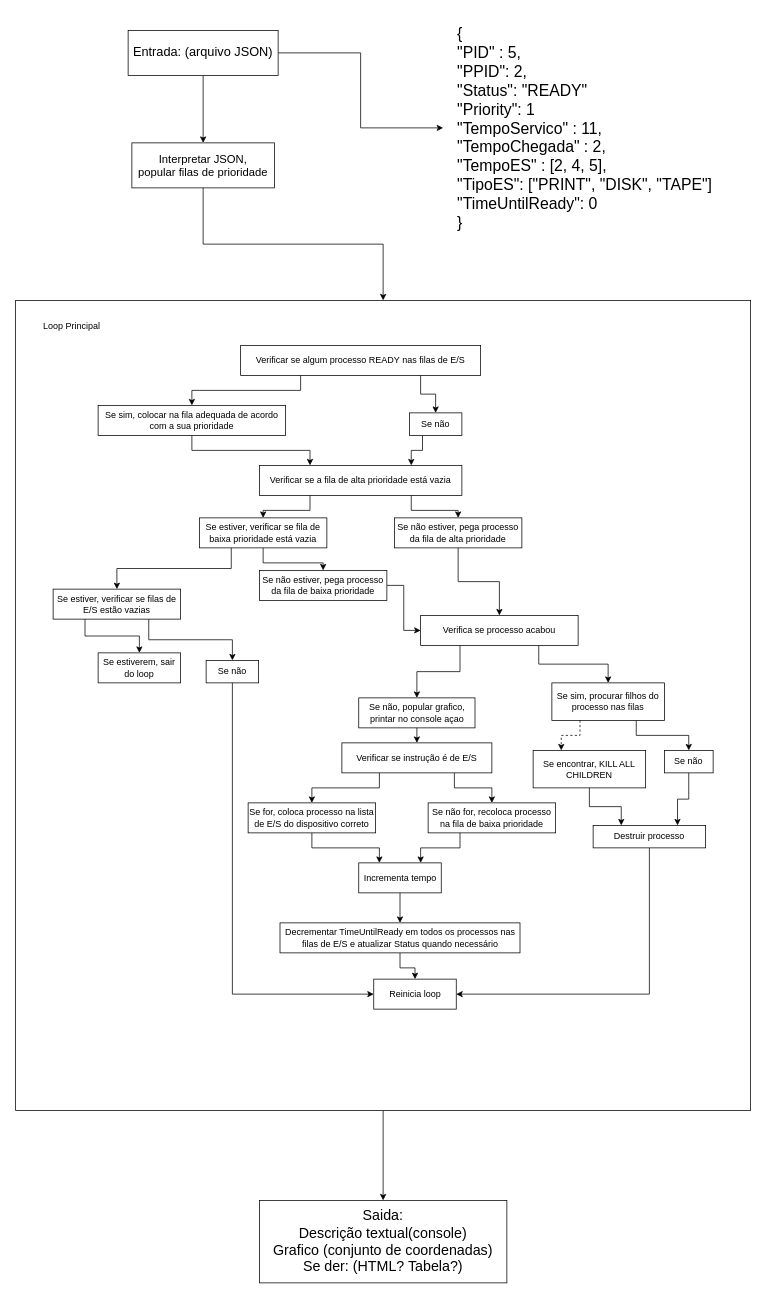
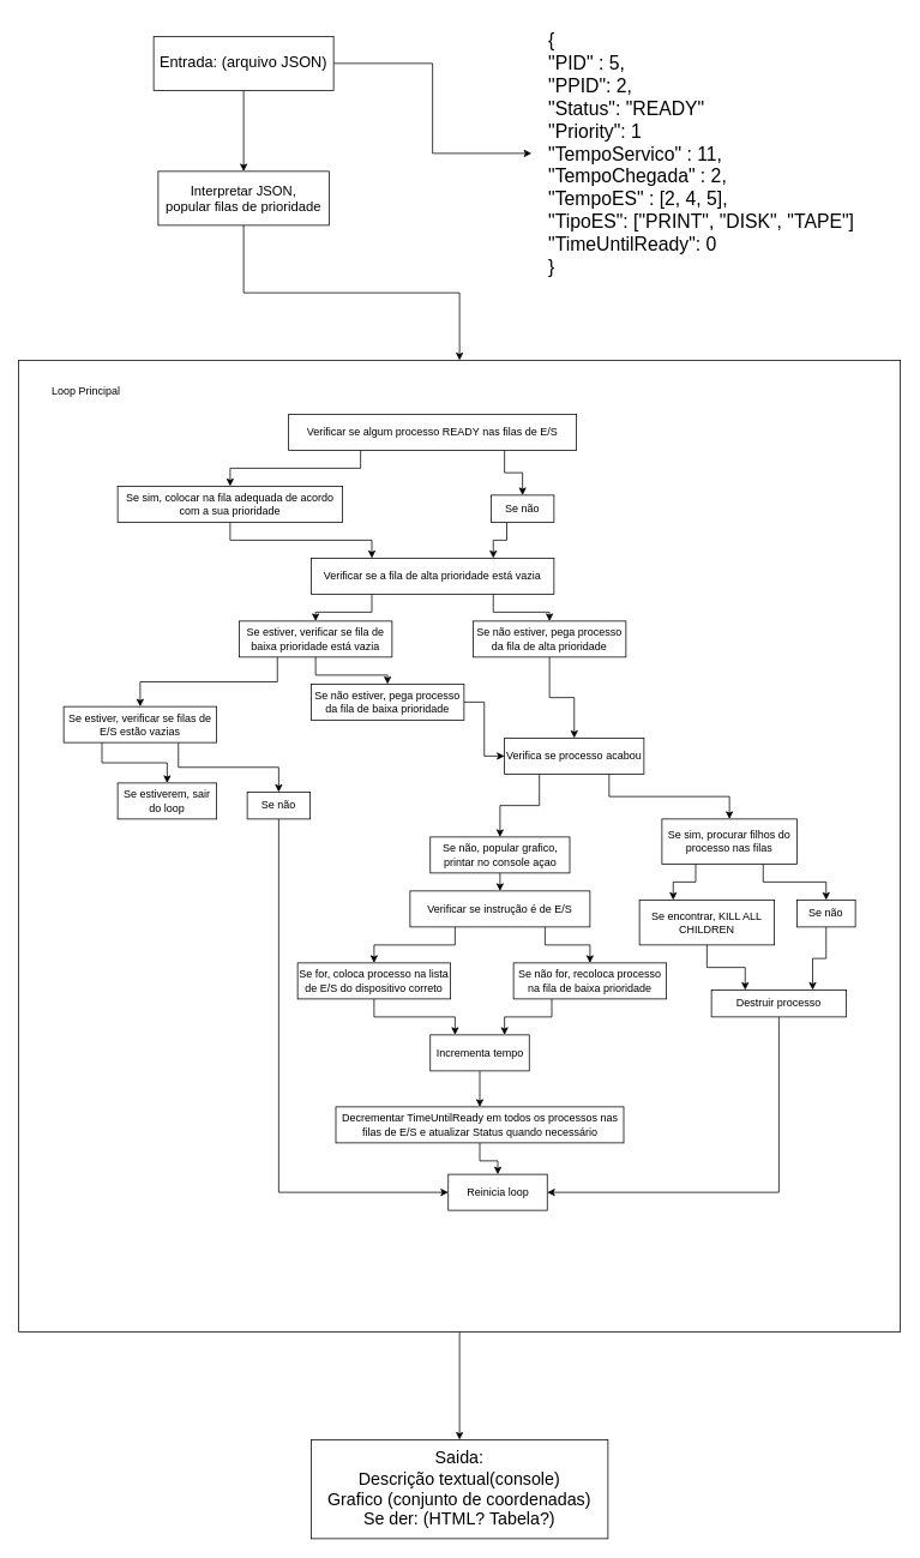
  <mxCell id="0" />
  <mxCell id="1" parent="0" />
  <mxCell id="2" style="edgeStyle=orthogonalEdgeStyle;rounded=0;orthogonalLoop=1;jettySize=auto;html=1;exitX=0.5;exitY=1;exitDx=0;exitDy=0;entryX=0.5;entryY=0;entryDx=0;entryDy=0;" parent="1" source="4" target="8" edge="1"><mxGeometry relative="1" as="geometry" /></mxCell>
  <mxCell id="3" style="edgeStyle=orthogonalEdgeStyle;rounded=0;orthogonalLoop=1;jettySize=auto;html=1;exitX=1;exitY=0.5;exitDx=0;exitDy=0;" parent="1" source="4" target="5" edge="1"><mxGeometry relative="1" as="geometry" /></mxCell>
  <mxCell id="4" value="&lt;font style=&quot;font-size: 17px;&quot;&gt;Entrada: (arquivo JSON)&lt;/font&gt;" style="rounded=0;whiteSpace=wrap;html=1;" parent="1" vertex="1"><mxGeometry x="170" y="40" width="200" height="60" as="geometry" /></mxCell>
  <mxCell id="5" value="&lt;div style=&quot;text-align: left;&quot;&gt;&lt;span style=&quot;font-size: 21px; background-color: initial;&quot;&gt;{&lt;/span&gt;&lt;/div&gt;&lt;div style=&quot;text-align: left;&quot;&gt;&lt;span style=&quot;font-size: 21px; background-color: initial;&quot;&gt;&quot;PID&quot; : 5,&lt;/span&gt;&lt;/div&gt;&lt;div style=&quot;text-align: left;&quot;&gt;&lt;span style=&quot;font-size: 21px;&quot;&gt;&quot;PPID&quot;: 2,&lt;/span&gt;&lt;/div&gt;&lt;div style=&quot;text-align: left;&quot;&gt;&lt;span style=&quot;font-size: 21px;&quot;&gt;&quot;Status&quot;: &quot;READY&quot;&lt;/span&gt;&lt;/div&gt;&lt;div style=&quot;text-align: left;&quot;&gt;&lt;span style=&quot;font-size: 21px;&quot;&gt;&quot;Priority&quot;: 1&lt;/span&gt;&lt;/div&gt;&lt;font style=&quot;font-size: 21px;&quot;&gt;&lt;div style=&quot;text-align: left;&quot;&gt;&lt;span style=&quot;background-color: initial;&quot;&gt;&quot;TempoServico&quot; : 11,&lt;/span&gt;&lt;/div&gt;&lt;div style=&quot;text-align: left;&quot;&gt;&lt;span style=&quot;background-color: initial;&quot;&gt;&quot;TempoChegada&quot; : 2,&lt;/span&gt;&lt;/div&gt;&lt;div style=&quot;text-align: left;&quot;&gt;&lt;span style=&quot;background-color: initial;&quot;&gt;&quot;TempoES&quot; : [2, 4, 5],&lt;/span&gt;&lt;/div&gt;&lt;div style=&quot;text-align: left;&quot;&gt;&quot;TipoES&quot;: [&quot;PRINT&quot;, &quot;DISK&quot;, &quot;TAPE&quot;]&lt;/div&gt;&lt;div style=&quot;text-align: left;&quot;&gt;&lt;span style=&quot;background-color: initial;&quot;&gt;&quot;TimeUntilReady&quot;: 0&lt;/span&gt;&lt;/div&gt;&lt;div style=&quot;text-align: left;&quot;&gt;&lt;span style=&quot;background-color: initial;&quot;&gt;}&lt;/span&gt;&lt;/div&gt;&lt;/font&gt;" style="text;html=1;strokeColor=none;fillColor=none;align=center;verticalAlign=middle;whiteSpace=wrap;rounded=0;" parent="1" vertex="1"><mxGeometry x="590" y="20" width="377.5" height="300" as="geometry" /></mxCell>
  <mxCell id="6" value="&lt;font style=&quot;font-size: 19px;&quot;&gt;Saida:&lt;br&gt;Descrição textual(console)&lt;br&gt;Grafico (conjunto de coordenadas)&lt;br&gt;Se der: (HTML? Tabela?)&lt;br&gt;&lt;/font&gt;" style="rounded=0;whiteSpace=wrap;html=1;" parent="1" vertex="1"><mxGeometry x="345" y="1600" width="330" height="110" as="geometry" /></mxCell>
  <mxCell id="7" style="edgeStyle=orthogonalEdgeStyle;rounded=0;orthogonalLoop=1;jettySize=auto;html=1;exitX=0.5;exitY=1;exitDx=0;exitDy=0;entryX=0.5;entryY=0;entryDx=0;entryDy=0;" parent="1" source="8" target="10" edge="1"><mxGeometry relative="1" as="geometry" /></mxCell>
  <mxCell id="8" value="&lt;font style=&quot;font-size: 15px;&quot;&gt;Interpretar JSON,&lt;br&gt;popular filas de prioridade&lt;/font&gt;" style="rounded=0;whiteSpace=wrap;html=1;" parent="1" vertex="1"><mxGeometry x="175" y="190" width="190" height="60" as="geometry" /></mxCell>
  <mxCell id="9" style="edgeStyle=orthogonalEdgeStyle;rounded=0;orthogonalLoop=1;jettySize=auto;html=1;exitX=0.5;exitY=1;exitDx=0;exitDy=0;entryX=0.5;entryY=0;entryDx=0;entryDy=0;" parent="1" source="10" target="6" edge="1"><mxGeometry relative="1" as="geometry" /></mxCell>
  <mxCell id="10" value="" style="rounded=0;whiteSpace=wrap;html=1;" parent="1" vertex="1"><mxGeometry x="20" y="400" width="980" height="1080" as="geometry" /></mxCell>
  <mxCell id="11" value="Loop Principal" style="text;html=1;strokeColor=none;fillColor=none;align=center;verticalAlign=middle;whiteSpace=wrap;rounded=0;" parent="1" vertex="1"><mxGeometry x="50" y="420" width="90" height="30" as="geometry" /></mxCell>
  <mxCell id="12" style="edgeStyle=orthogonalEdgeStyle;rounded=0;orthogonalLoop=1;jettySize=auto;html=1;exitX=0.75;exitY=1;exitDx=0;exitDy=0;entryX=0.5;entryY=0;entryDx=0;entryDy=0;" parent="1" source="14" target="19" edge="1"><mxGeometry relative="1" as="geometry" /></mxCell>
  <mxCell id="13" style="edgeStyle=orthogonalEdgeStyle;rounded=0;orthogonalLoop=1;jettySize=auto;html=1;exitX=0.25;exitY=1;exitDx=0;exitDy=0;" parent="1" source="14" target="17" edge="1"><mxGeometry relative="1" as="geometry" /></mxCell>
  <mxCell id="14" value="Verificar se a fila de alta prioridade está vazia" style="rounded=0;whiteSpace=wrap;html=1;" parent="1" vertex="1"><mxGeometry x="345" y="620" width="270" height="40" as="geometry" /></mxCell>
  <mxCell id="15" style="edgeStyle=orthogonalEdgeStyle;rounded=0;orthogonalLoop=1;jettySize=auto;html=1;exitX=0.5;exitY=1;exitDx=0;exitDy=0;entryX=0.5;entryY=0;entryDx=0;entryDy=0;" parent="1" source="17" target="44" edge="1"><mxGeometry relative="1" as="geometry" /></mxCell>
  <mxCell id="16" style="edgeStyle=orthogonalEdgeStyle;rounded=0;orthogonalLoop=1;jettySize=auto;html=1;exitX=0.25;exitY=1;exitDx=0;exitDy=0;entryX=0.5;entryY=0;entryDx=0;entryDy=0;" parent="1" source="17" target="38" edge="1"><mxGeometry relative="1" as="geometry" /></mxCell>
  <mxCell id="17" value="Se estiver, verificar se fila de baixa prioridade está vazia" style="rounded=0;whiteSpace=wrap;html=1;" parent="1" vertex="1"><mxGeometry x="265" y="690" width="170" height="40" as="geometry" /></mxCell>
  <mxCell id="18" style="edgeStyle=orthogonalEdgeStyle;rounded=0;orthogonalLoop=1;jettySize=auto;html=1;exitX=0.5;exitY=1;exitDx=0;exitDy=0;entryX=0.5;entryY=0;entryDx=0;entryDy=0;" parent="1" source="19" target="47" edge="1"><mxGeometry relative="1" as="geometry" /></mxCell>
  <mxCell id="19" value="Se não estiver, pega processo da fila de alta prioridade" style="rounded=0;whiteSpace=wrap;html=1;" parent="1" vertex="1"><mxGeometry x="525" y="690" width="170" height="40" as="geometry" /></mxCell>
  <mxCell id="20" style="edgeStyle=orthogonalEdgeStyle;rounded=0;orthogonalLoop=1;jettySize=auto;html=1;exitX=0.25;exitY=1;exitDx=0;exitDy=0;entryX=0.5;entryY=0;entryDx=0;entryDy=0;" parent="1" source="22" target="24" edge="1"><mxGeometry relative="1" as="geometry" /></mxCell>
  <mxCell id="21" style="edgeStyle=orthogonalEdgeStyle;rounded=0;orthogonalLoop=1;jettySize=auto;html=1;exitX=0.75;exitY=1;exitDx=0;exitDy=0;" parent="1" source="22" target="26" edge="1"><mxGeometry relative="1" as="geometry" /></mxCell>
  <mxCell id="22" value="Verificar se instrução é de E/S" style="rounded=0;whiteSpace=wrap;html=1;" parent="1" vertex="1"><mxGeometry x="455" y="990" width="200" height="40" as="geometry" /></mxCell>
  <mxCell id="23" style="edgeStyle=orthogonalEdgeStyle;rounded=0;orthogonalLoop=1;jettySize=auto;html=1;exitX=0.5;exitY=1;exitDx=0;exitDy=0;entryX=0.25;entryY=0;entryDx=0;entryDy=0;" parent="1" source="24" target="58" edge="1"><mxGeometry relative="1" as="geometry" /></mxCell>
  <mxCell id="24" value="Se for, coloca processo na lista de E/S do dispositivo correto" style="rounded=0;whiteSpace=wrap;html=1;" parent="1" vertex="1"><mxGeometry x="330" y="1070" width="170" height="40" as="geometry" /></mxCell>
  <mxCell id="25" style="edgeStyle=orthogonalEdgeStyle;rounded=0;orthogonalLoop=1;jettySize=auto;html=1;exitX=0.25;exitY=1;exitDx=0;exitDy=0;entryX=0.75;entryY=0;entryDx=0;entryDy=0;" parent="1" source="26" target="58" edge="1"><mxGeometry relative="1" as="geometry" /></mxCell>
  <mxCell id="26" value="Se não for, recoloca processo na fila de baixa prioridade" style="rounded=0;whiteSpace=wrap;html=1;" parent="1" vertex="1"><mxGeometry x="570" y="1070" width="170" height="40" as="geometry" /></mxCell>
  <mxCell id="27" style="edgeStyle=orthogonalEdgeStyle;rounded=0;orthogonalLoop=1;jettySize=auto;html=1;exitX=0.25;exitY=1;exitDx=0;exitDy=0;entryX=0.5;entryY=0;entryDx=0;entryDy=0;" parent="1" source="29" target="31" edge="1"><mxGeometry relative="1" as="geometry" /></mxCell>
  <mxCell id="28" style="edgeStyle=orthogonalEdgeStyle;rounded=0;orthogonalLoop=1;jettySize=auto;html=1;exitX=0.75;exitY=1;exitDx=0;exitDy=0;entryX=0.5;entryY=0;entryDx=0;entryDy=0;" parent="1" source="29" target="33" edge="1"><mxGeometry relative="1" as="geometry" /></mxCell>
  <mxCell id="29" value="Verificar se algum processo READY nas filas de E/S" style="rounded=0;whiteSpace=wrap;html=1;" parent="1" vertex="1"><mxGeometry x="320" y="460" width="320" height="40" as="geometry" /></mxCell>
  <mxCell id="30" style="edgeStyle=orthogonalEdgeStyle;rounded=0;orthogonalLoop=1;jettySize=auto;html=1;exitX=0.5;exitY=1;exitDx=0;exitDy=0;entryX=0.25;entryY=0;entryDx=0;entryDy=0;" parent="1" source="31" target="14" edge="1"><mxGeometry relative="1" as="geometry" /></mxCell>
  <mxCell id="31" value="Se sim, colocar na fila adequada de acordo com a sua prioridade" style="rounded=0;whiteSpace=wrap;html=1;" parent="1" vertex="1"><mxGeometry x="130" y="540" width="250" height="40" as="geometry" /></mxCell>
  <mxCell id="32" style="edgeStyle=orthogonalEdgeStyle;rounded=0;orthogonalLoop=1;jettySize=auto;html=1;exitX=0.25;exitY=1;exitDx=0;exitDy=0;entryX=0.75;entryY=0;entryDx=0;entryDy=0;" parent="1" source="33" target="14" edge="1"><mxGeometry relative="1" as="geometry" /></mxCell>
  <mxCell id="33" value="Se não" style="rounded=0;whiteSpace=wrap;html=1;" parent="1" vertex="1"><mxGeometry x="545" y="550" width="70" height="30" as="geometry" /></mxCell>
  <mxCell id="34" style="edgeStyle=orthogonalEdgeStyle;rounded=0;orthogonalLoop=1;jettySize=auto;html=1;exitX=0.5;exitY=1;exitDx=0;exitDy=0;entryX=0.5;entryY=0;entryDx=0;entryDy=0;" parent="1" source="35" target="22" edge="1"><mxGeometry relative="1" as="geometry" /></mxCell>
  <mxCell id="35" value="Se não, popular grafico, printar no console açao" style="rounded=0;whiteSpace=wrap;html=1;" parent="1" vertex="1"><mxGeometry x="477.5" y="930" width="155" height="40" as="geometry" /></mxCell>
  <mxCell id="36" style="edgeStyle=orthogonalEdgeStyle;rounded=0;orthogonalLoop=1;jettySize=auto;html=1;exitX=0.25;exitY=1;exitDx=0;exitDy=0;" parent="1" source="38" target="39" edge="1"><mxGeometry relative="1" as="geometry" /></mxCell>
  <mxCell id="37" style="edgeStyle=orthogonalEdgeStyle;rounded=0;orthogonalLoop=1;jettySize=auto;html=1;exitX=0.75;exitY=1;exitDx=0;exitDy=0;entryX=0.5;entryY=0;entryDx=0;entryDy=0;" parent="1" source="38" target="41" edge="1"><mxGeometry relative="1" as="geometry" /></mxCell>
  <mxCell id="38" value="Se estiver, verificar se filas de E/S estão vazias" style="rounded=0;whiteSpace=wrap;html=1;" parent="1" vertex="1"><mxGeometry x="70" y="785" width="170" height="40" as="geometry" /></mxCell>
  <mxCell id="39" value="Se estiverem, sair do loop" style="rounded=0;whiteSpace=wrap;html=1;" parent="1" vertex="1"><mxGeometry x="130" y="870" width="110" height="40" as="geometry" /></mxCell>
  <mxCell id="40" style="edgeStyle=orthogonalEdgeStyle;rounded=0;orthogonalLoop=1;jettySize=auto;html=1;exitX=0.5;exitY=1;exitDx=0;exitDy=0;entryX=0;entryY=0.5;entryDx=0;entryDy=0;" parent="1" source="41" target="42" edge="1"><mxGeometry relative="1" as="geometry" /></mxCell>
  <mxCell id="41" value="Se não" style="rounded=0;whiteSpace=wrap;html=1;" parent="1" vertex="1"><mxGeometry x="274" y="880" width="70" height="30" as="geometry" /></mxCell>
  <mxCell id="42" value="Reinicia loop" style="rounded=0;whiteSpace=wrap;html=1;" parent="1" vertex="1"><mxGeometry x="497.5" y="1305" width="110" height="40" as="geometry" /></mxCell>
  <mxCell id="43" style="edgeStyle=orthogonalEdgeStyle;rounded=0;orthogonalLoop=1;jettySize=auto;html=1;exitX=1;exitY=0.5;exitDx=0;exitDy=0;entryX=0;entryY=0.5;entryDx=0;entryDy=0;" parent="1" source="44" target="47" edge="1"><mxGeometry relative="1" as="geometry" /></mxCell>
  <mxCell id="44" value="Se não estiver, pega processo da fila de baixa prioridade" style="rounded=0;whiteSpace=wrap;html=1;" parent="1" vertex="1"><mxGeometry x="345" y="760" width="170" height="40" as="geometry" /></mxCell>
  <mxCell id="45" style="edgeStyle=orthogonalEdgeStyle;rounded=0;orthogonalLoop=1;jettySize=auto;html=1;exitX=0.75;exitY=1;exitDx=0;exitDy=0;" parent="1" source="47" target="50" edge="1"><mxGeometry relative="1" as="geometry" /></mxCell>
  <mxCell id="46" style="edgeStyle=orthogonalEdgeStyle;rounded=0;orthogonalLoop=1;jettySize=auto;html=1;exitX=0.25;exitY=1;exitDx=0;exitDy=0;entryX=0.5;entryY=0;entryDx=0;entryDy=0;" parent="1" source="47" target="35" edge="1"><mxGeometry relative="1" as="geometry" /></mxCell>
- <mxCell id="47" value="Verifica se processo acabou" style="rounded=0;whiteSpace=wrap;html=1;" parent="1" vertex="1"><mxGeometry x="560" y="820" width="210" height="40" as="geometry" /></mxCell>
- <mxCell id="48" style="edgeStyle=orthogonalEdgeStyle;rounded=0;orthogonalLoop=1;jettySize=auto;html=1;exitX=0.25;exitY=1;exitDx=0;exitDy=0;entryX=0.25;entryY=0;entryDx=0;entryDy=0;dashed=1;" parent="1" source="50" target="54" edge="1"><mxGeometry relative="1" as="geometry" /></mxCell>
+ <mxCell id="47" value="Verifica se processo acabou" style="rounded=0;whiteSpace=wrap;html=1;" parent="1" vertex="1"><mxGeometry x="560" y="820" width="155" height="40" as="geometry" /></mxCell>
+ <mxCell id="48" style="edgeStyle=orthogonalEdgeStyle;rounded=0;orthogonalLoop=1;jettySize=auto;html=1;exitX=0.25;exitY=1;exitDx=0;exitDy=0;entryX=0.25;entryY=0;entryDx=0;entryDy=0;" parent="1" source="50" target="54" edge="1"><mxGeometry relative="1" as="geometry" /></mxCell>
  <mxCell id="49" style="edgeStyle=orthogonalEdgeStyle;rounded=0;orthogonalLoop=1;jettySize=auto;html=1;exitX=0.75;exitY=1;exitDx=0;exitDy=0;" parent="1" source="50" target="52" edge="1"><mxGeometry relative="1" as="geometry" /></mxCell>
  <mxCell id="50" value="Se sim, procurar filhos do processo nas filas" style="rounded=0;whiteSpace=wrap;html=1;" parent="1" vertex="1"><mxGeometry x="735" y="910" width="150" height="50" as="geometry" /></mxCell>
  <mxCell id="51" style="edgeStyle=orthogonalEdgeStyle;rounded=0;orthogonalLoop=1;jettySize=auto;html=1;exitX=0.5;exitY=1;exitDx=0;exitDy=0;entryX=0.75;entryY=0;entryDx=0;entryDy=0;" parent="1" source="52" target="60" edge="1"><mxGeometry relative="1" as="geometry" /></mxCell>
  <mxCell id="52" value="Se não" style="rounded=0;whiteSpace=wrap;html=1;" parent="1" vertex="1"><mxGeometry x="885" y="1000" width="65" height="30" as="geometry" /></mxCell>
  <mxCell id="53" style="edgeStyle=orthogonalEdgeStyle;rounded=0;orthogonalLoop=1;jettySize=auto;html=1;exitX=0.5;exitY=1;exitDx=0;exitDy=0;entryX=0.25;entryY=0;entryDx=0;entryDy=0;" parent="1" source="54" target="60" edge="1"><mxGeometry relative="1" as="geometry" /></mxCell>
  <mxCell id="54" value="Se encontrar, KILL ALL CHILDREN" style="rounded=0;whiteSpace=wrap;html=1;" parent="1" vertex="1"><mxGeometry x="710" y="1000" width="150" height="50" as="geometry" /></mxCell>
  <mxCell id="55" style="edgeStyle=orthogonalEdgeStyle;rounded=0;orthogonalLoop=1;jettySize=auto;html=1;exitX=0.5;exitY=1;exitDx=0;exitDy=0;entryX=0.5;entryY=0;entryDx=0;entryDy=0;" edge="1" parent="1" source="56" target="42"><mxGeometry relative="1" as="geometry" /></mxCell>
  <mxCell id="56" value="Decrementar TimeUntilReady em todos os processos nas filas de E/S e atualizar Status quando necessário" style="rounded=0;whiteSpace=wrap;html=1;" parent="1" vertex="1"><mxGeometry x="372.5" y="1230" width="320" height="40" as="geometry" /></mxCell>
  <mxCell id="57" style="edgeStyle=orthogonalEdgeStyle;rounded=0;orthogonalLoop=1;jettySize=auto;html=1;exitX=0.5;exitY=1;exitDx=0;exitDy=0;" edge="1" parent="1" source="58" target="56"><mxGeometry relative="1" as="geometry" /></mxCell>
  <mxCell id="58" value="Incrementa tempo" style="rounded=0;whiteSpace=wrap;html=1;" parent="1" vertex="1"><mxGeometry x="477.5" y="1150" width="110" height="40" as="geometry" /></mxCell>
  <mxCell id="59" style="edgeStyle=orthogonalEdgeStyle;rounded=0;orthogonalLoop=1;jettySize=auto;html=1;exitX=0.5;exitY=1;exitDx=0;exitDy=0;entryX=1;entryY=0.5;entryDx=0;entryDy=0;" parent="1" source="60" target="42" edge="1"><mxGeometry relative="1" as="geometry" /></mxCell>
  <mxCell id="60" value="Destruir processo" style="rounded=0;whiteSpace=wrap;html=1;" parent="1" vertex="1"><mxGeometry x="790" y="1100" width="150" height="30" as="geometry" /></mxCell>
